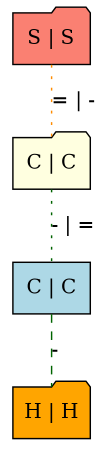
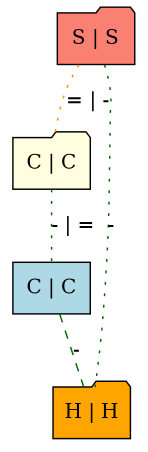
  graph {
    node [style=filled shape=folder]
    edge [color=darkgreen style=dotted]
    n1 [label="S | S" fillcolor=salmon]
    n2 [label="C | C" fillcolor=lightyellow]
    n3 [label="H | H" fillcolor=orange]
    n4 [label="C | C" fillcolor=lightblue shape=box]
    n1 -- n2 [label="= | -" color=darkorange]
+   n1 -- n3 [label="-"]
    n2 -- n4 [label="- | ="]
    n4 -- n3 [label="-" style=dashed]
  }
